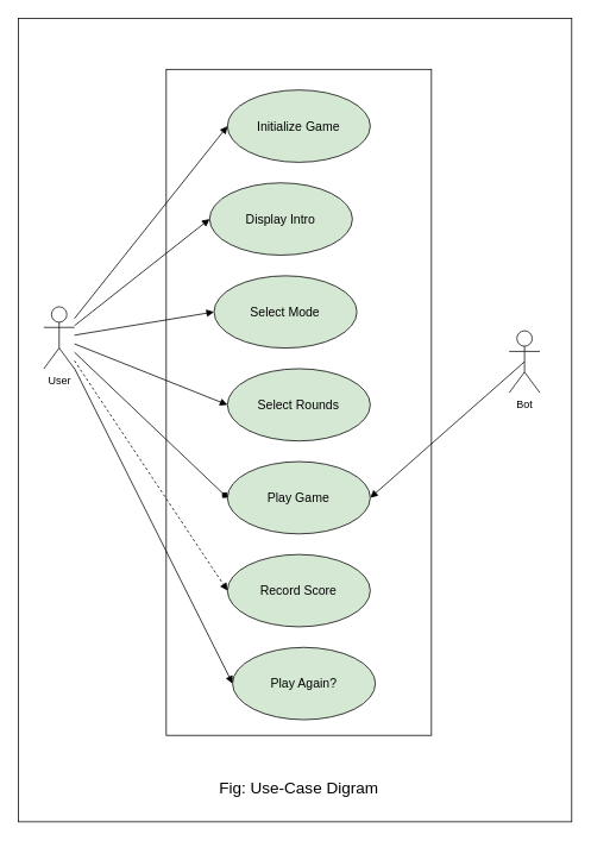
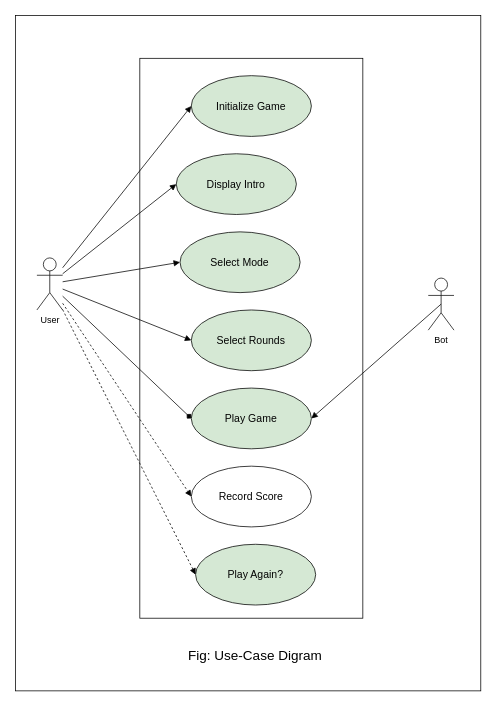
  <mxCell id="0" />
  <mxCell id="1" parent="0" />
  <mxCell id="2" value="" style="rounded=0;whiteSpace=wrap;html=1;fillColor=#ffffff;container=0;" vertex="1" parent="1"><mxGeometry x="20" y="20" width="620" height="900" as="geometry" /></mxCell>
  <mxCell id="3" value="&lt;span style=&quot;background-color: rgb(255, 255, 255);&quot;&gt;&lt;font color=&quot;#000000&quot;&gt;User&lt;/font&gt;&lt;/span&gt;" style="shape=umlActor;verticalLabelPosition=bottom;verticalAlign=top;html=1;outlineConnect=0;strokeColor=#0d0d0d;fillColor=#FFFFFF;container=0;" vertex="1" parent="1"><mxGeometry x="48.571" y="343.125" width="34.286" height="69.375" as="geometry" /></mxCell>
  <mxCell id="4" value="" style="rounded=0;whiteSpace=wrap;html=1;fillColor=#FFFFFF;strokeColor=#000000;container=0;" vertex="1" parent="1"><mxGeometry x="185.714" y="77.188" width="297.143" height="745.989" as="geometry" /></mxCell>
  <mxCell id="5" value="&lt;font style=&quot;font-size: 14px;&quot;&gt;Initialize Game&lt;/font&gt;" style="ellipse;whiteSpace=wrap;html=1;fillColor=#D5E8D4;strokeColor=#000000;fontColor=#030303;container=0;" vertex="1" parent="1"><mxGeometry x="254.286" y="100.312" width="160" height="80.937" as="geometry" /></mxCell>
  <mxCell id="6" value="Display Intro" style="ellipse;whiteSpace=wrap;html=1;fillColor=#D5E8D4;strokeColor=#000000;fontColor=#030303;fontSize=14;container=0;" vertex="1" parent="1"><mxGeometry x="234.286" y="204.375" width="160" height="80.937" as="geometry" /></mxCell>
  <mxCell id="7" value="&lt;span style=&quot;font-size: 14px;&quot;&gt;Select Mode&lt;/span&gt;" style="ellipse;whiteSpace=wrap;html=1;fillColor=#D5E8D4;strokeColor=#000000;fontColor=#030303;labelBackgroundColor=none;fontSize=14;container=0;" vertex="1" parent="1"><mxGeometry x="239.286" y="308.437" width="160" height="80.937" as="geometry" /></mxCell>
  <mxCell id="8" value="Select Rounds" style="ellipse;whiteSpace=wrap;html=1;fillColor=#D5E8D4;strokeColor=#000000;fontColor=#030303;labelBackgroundColor=none;fontSize=14;container=0;" vertex="1" parent="1"><mxGeometry x="254.286" y="412.5" width="160" height="80.937" as="geometry" /></mxCell>
  <mxCell id="9" value="Play Game" style="ellipse;whiteSpace=wrap;html=1;fillColor=#D5E8D4;strokeColor=#000000;fontColor=#030303;labelBackgroundColor=none;fontSize=14;container=0;" vertex="1" parent="1"><mxGeometry x="254.286" y="516.562" width="160" height="80.937" as="geometry" /></mxCell>
  <mxCell id="10" value="Play Again?" style="ellipse;whiteSpace=wrap;html=1;fillColor=#D5E8D4;strokeColor=#000000;fontColor=#030303;labelBackgroundColor=none;fontSize=14;container=0;" vertex="1" parent="1"><mxGeometry x="260" y="724.687" width="160" height="80.937" as="geometry" /></mxCell>
- <mxCell id="11" value="Record Score" style="ellipse;whiteSpace=wrap;html=1;fillColor=#D5E8D4;strokeColor=#000000;fontColor=#030303;labelBackgroundColor=none;fontSize=14;container=0;" vertex="1" parent="1"><mxGeometry x="254.286" y="620.625" width="160" height="80.937" as="geometry" /></mxCell>
+ <mxCell id="11" value="Record Score" style="ellipse;whiteSpace=wrap;html=1;fillColor=#ffffff;strokeColor=#000000;fontColor=#030303;labelBackgroundColor=none;fontSize=14;container=0;" vertex="1" parent="1"><mxGeometry x="254.286" y="620.625" width="160" height="80.937" as="geometry" /></mxCell>
  <mxCell id="12" value="&lt;font color=&quot;#000000&quot;&gt;&lt;span style=&quot;background-color: rgb(255, 255, 255);&quot;&gt;Bot&lt;/span&gt;&lt;/font&gt;" style="shape=umlActor;verticalLabelPosition=bottom;verticalAlign=top;html=1;outlineConnect=0;strokeColor=#0d0d0d;fillColor=#FFFFFF;container=0;" vertex="1" parent="1"><mxGeometry x="570" y="370.004" width="34.286" height="69.375" as="geometry" /></mxCell>
  <mxCell id="13" value="" style="html=1;verticalAlign=bottom;endArrow=block;curved=0;rounded=0;entryX=0;entryY=0.5;entryDx=0;entryDy=0;strokeColor=#000000;" edge="1" parent="1" source="3" target="5"><mxGeometry width="80" relative="1" as="geometry"><mxPoint x="151.429" y="377.812" as="sourcePoint" /><mxPoint x="242.857" y="377.812" as="targetPoint" /></mxGeometry></mxCell>
  <mxCell id="14" value="" style="html=1;verticalAlign=bottom;endArrow=block;curved=0;rounded=0;entryX=0;entryY=0.5;entryDx=0;entryDy=0;strokeColor=#000000;" edge="1" parent="1" source="3" target="6"><mxGeometry width="80" relative="1" as="geometry"><mxPoint x="117.143" y="126.906" as="sourcePoint" /><mxPoint x="265.714" y="152.344" as="targetPoint" /></mxGeometry></mxCell>
  <mxCell id="15" value="" style="html=1;verticalAlign=bottom;endArrow=block;curved=0;rounded=0;entryX=0;entryY=0.5;entryDx=0;entryDy=0;strokeColor=#000000;" edge="1" parent="1" source="3" target="7"><mxGeometry width="80" relative="1" as="geometry"><mxPoint x="128.571" y="138.469" as="sourcePoint" /><mxPoint x="265.714" y="256.406" as="targetPoint" /></mxGeometry></mxCell>
  <mxCell id="16" value="" style="html=1;verticalAlign=bottom;endArrow=block;curved=0;rounded=0;entryX=0;entryY=0.5;entryDx=0;entryDy=0;strokeColor=#000000;" edge="1" parent="1" source="3" target="8"><mxGeometry width="80" relative="1" as="geometry"><mxPoint x="140" y="150.031" as="sourcePoint" /><mxPoint x="277.143" y="267.969" as="targetPoint" /></mxGeometry></mxCell>
  <mxCell id="17" value="" style="html=1;verticalAlign=bottom;endArrow=diamond;curved=0;rounded=0;entryX=0;entryY=0.5;entryDx=0;entryDy=0;strokeColor=#000000;" edge="1" parent="1" source="3" target="9"><mxGeometry width="80" relative="1" as="geometry"><mxPoint x="151.429" y="161.594" as="sourcePoint" /><mxPoint x="288.571" y="279.531" as="targetPoint" /></mxGeometry></mxCell>
  <mxCell id="18" value="" style="html=1;verticalAlign=bottom;endArrow=block;curved=0;rounded=0;strokeColor=#000000;entryX=0;entryY=0.5;entryDx=0;entryDy=0;dashed=1;" edge="1" parent="1" source="3" target="11"><mxGeometry width="80" relative="1" as="geometry"><mxPoint x="112.571" y="158.125" as="sourcePoint" /><mxPoint x="265.714" y="568.594" as="targetPoint" /></mxGeometry></mxCell>
- <mxCell id="19" value="" style="html=1;verticalAlign=bottom;endArrow=block;curved=0;rounded=0;strokeColor=#000000;entryX=0;entryY=0.5;entryDx=0;entryDy=0;" edge="1" parent="1" source="3" target="10"><mxGeometry width="80" relative="1" as="geometry"><mxPoint x="94.286" y="414.812" as="sourcePoint" /><mxPoint x="265.714" y="672.656" as="targetPoint" /></mxGeometry></mxCell>
+ <mxCell id="19" value="" style="html=1;verticalAlign=bottom;endArrow=block;curved=0;rounded=0;strokeColor=#000000;entryX=0;entryY=0.5;entryDx=0;entryDy=0;dashed=1;" edge="1" parent="1" source="3" target="10"><mxGeometry width="80" relative="1" as="geometry"><mxPoint x="94.286" y="414.812" as="sourcePoint" /><mxPoint x="265.714" y="672.656" as="targetPoint" /></mxGeometry></mxCell>
  <mxCell id="20" value="" style="html=1;verticalAlign=bottom;endArrow=block;curved=0;rounded=0;strokeColor=#000000;entryX=1;entryY=0.5;entryDx=0;entryDy=0;exitX=0.5;exitY=0.5;exitDx=0;exitDy=0;exitPerimeter=0;" edge="1" parent="1" source="12" target="9"><mxGeometry width="80" relative="1" as="geometry"><mxPoint x="94.286" y="424.062" as="sourcePoint" /><mxPoint x="271.429" y="776.719" as="targetPoint" /></mxGeometry></mxCell>
- <mxCell id="21" value="Fig: Use-Case Digram" style="text;html=1;align=center;verticalAlign=middle;whiteSpace=wrap;rounded=0;fontColor=#000000;fontSize=18;container=0;" vertex="1" parent="1"><mxGeometry x="220.004" y="849.997" width="228.571" height="65.051" as="geometry" /></mxCell>
+ <mxCell id="21" value="Fig: Use-Case Digram" style="text;html=1;align=center;verticalAlign=middle;whiteSpace=wrap;rounded=0;fontColor=#000000;fontSize=18;container=0;" vertex="1" parent="1"><mxGeometry x="225.004" y="839.997" width="228.571" height="65.051" as="geometry" /></mxCell>
